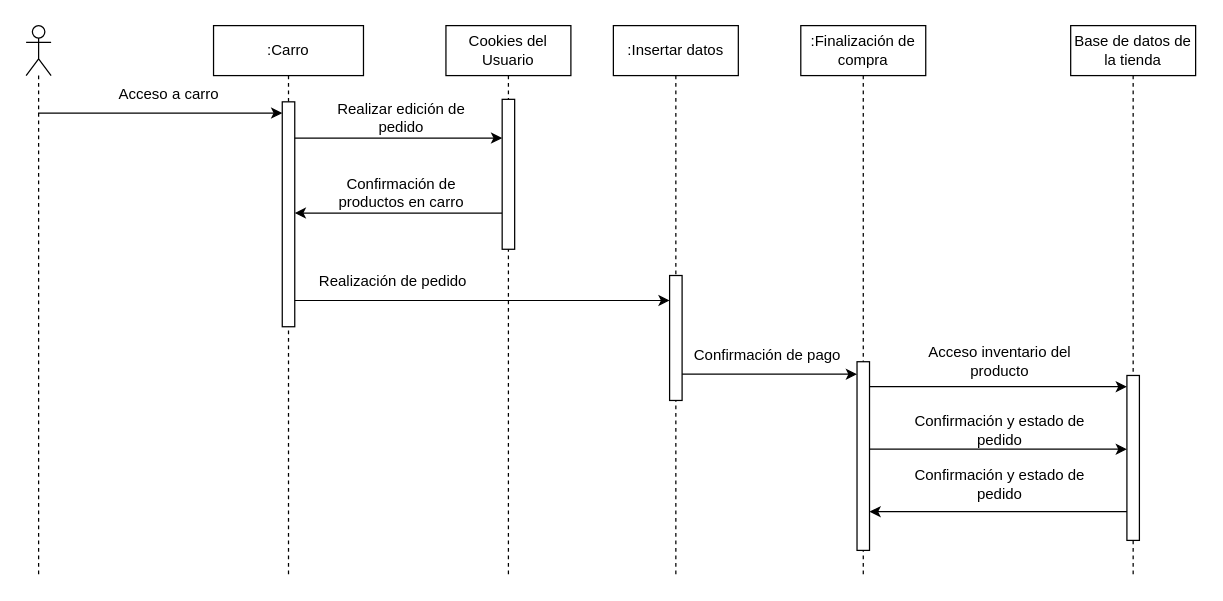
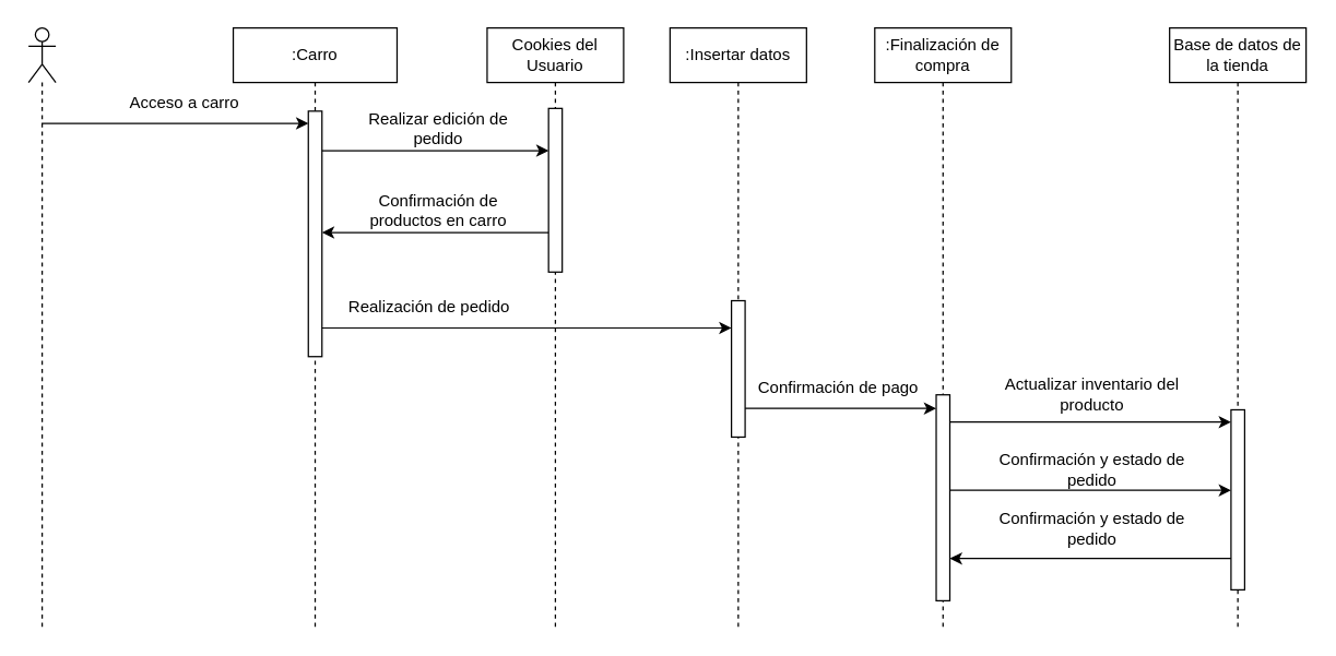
  <mxCell id="0" />
  <mxCell id="1" parent="0" />
  <mxCell id="2" value=":Carro" style="shape=umlLifeline;perimeter=lifelinePerimeter;whiteSpace=wrap;html=1;container=1;dropTarget=0;collapsible=0;recursiveResize=0;outlineConnect=0;portConstraint=eastwest;newEdgeStyle={&quot;edgeStyle&quot;:&quot;elbowEdgeStyle&quot;,&quot;elbow&quot;:&quot;vertical&quot;,&quot;curved&quot;:0,&quot;rounded&quot;:0};" vertex="1" parent="1"><mxGeometry x="170" y="20" width="120" height="439" as="geometry" /></mxCell>
  <mxCell id="3" value="" style="html=1;points=[];perimeter=orthogonalPerimeter;outlineConnect=0;targetShapes=umlLifeline;portConstraint=eastwest;newEdgeStyle={&quot;edgeStyle&quot;:&quot;elbowEdgeStyle&quot;,&quot;elbow&quot;:&quot;vertical&quot;,&quot;curved&quot;:0,&quot;rounded&quot;:0};" vertex="1" parent="2"><mxGeometry x="55" y="61" width="10" height="180" as="geometry" /></mxCell>
  <mxCell id="4" style="edgeStyle=orthogonalEdgeStyle;rounded=0;orthogonalLoop=1;jettySize=auto;html=1;" edge="1" parent="1" source="16" target="3"><mxGeometry relative="1" as="geometry"><mxPoint x="30" y="195.032" as="sourcePoint" /><Array as="points"><mxPoint x="160" y="90" /><mxPoint x="160" y="90" /></Array></mxGeometry></mxCell>
  <mxCell id="5" value="Base de datos de la tienda" style="shape=umlLifeline;perimeter=lifelinePerimeter;whiteSpace=wrap;html=1;container=1;dropTarget=0;collapsible=0;recursiveResize=0;outlineConnect=0;portConstraint=eastwest;newEdgeStyle={&quot;edgeStyle&quot;:&quot;elbowEdgeStyle&quot;,&quot;elbow&quot;:&quot;vertical&quot;,&quot;curved&quot;:0,&quot;rounded&quot;:0};" vertex="1" parent="1"><mxGeometry x="856" y="20" width="100" height="439" as="geometry" /></mxCell>
  <mxCell id="6" value="" style="html=1;points=[];perimeter=orthogonalPerimeter;outlineConnect=0;targetShapes=umlLifeline;portConstraint=eastwest;newEdgeStyle={&quot;edgeStyle&quot;:&quot;elbowEdgeStyle&quot;,&quot;elbow&quot;:&quot;vertical&quot;,&quot;curved&quot;:0,&quot;rounded&quot;:0};" vertex="1" parent="5"><mxGeometry x="45" y="280" width="10" height="132" as="geometry" /></mxCell>
  <mxCell id="7" style="edgeStyle=elbowEdgeStyle;rounded=0;orthogonalLoop=1;jettySize=auto;html=1;elbow=vertical;curved=0;" edge="1" parent="1" source="3" target="28"><mxGeometry relative="1" as="geometry"><Array as="points"><mxPoint x="320" y="110" /></Array></mxGeometry></mxCell>
  <mxCell id="8" value="Acceso a carro" style="text;html=1;strokeColor=none;fillColor=none;align=center;verticalAlign=middle;whiteSpace=wrap;rounded=0;" vertex="1" parent="1"><mxGeometry x="63.5" y="60" width="141" height="30" as="geometry" /></mxCell>
  <mxCell id="9" value="Realizar edición de pedido" style="text;html=1;strokeColor=none;fillColor=none;align=center;verticalAlign=middle;whiteSpace=wrap;rounded=0;" vertex="1" parent="1"><mxGeometry x="250" y="79" width="141" height="30" as="geometry" /></mxCell>
  <mxCell id="10" style="edgeStyle=elbowEdgeStyle;rounded=0;orthogonalLoop=1;jettySize=auto;html=1;elbow=vertical;curved=0;" edge="1" parent="1" source="28" target="3"><mxGeometry relative="1" as="geometry"><mxPoint x="320" y="220" as="sourcePoint" /><mxPoint x="310" y="200" as="targetPoint" /><Array as="points"><mxPoint x="320" y="170" /></Array></mxGeometry></mxCell>
  <mxCell id="11" value="Confirmación de productos en carro" style="text;html=1;strokeColor=none;fillColor=none;align=center;verticalAlign=middle;whiteSpace=wrap;rounded=0;" vertex="1" parent="1"><mxGeometry x="250" y="139" width="141" height="30" as="geometry" /></mxCell>
  <mxCell id="12" value=":Insertar datos" style="shape=umlLifeline;perimeter=lifelinePerimeter;whiteSpace=wrap;html=1;container=1;dropTarget=0;collapsible=0;recursiveResize=0;outlineConnect=0;portConstraint=eastwest;newEdgeStyle={&quot;edgeStyle&quot;:&quot;elbowEdgeStyle&quot;,&quot;elbow&quot;:&quot;vertical&quot;,&quot;curved&quot;:0,&quot;rounded&quot;:0};" vertex="1" parent="1"><mxGeometry x="490" y="20" width="100" height="439" as="geometry" /></mxCell>
  <mxCell id="13" value="" style="html=1;points=[];perimeter=orthogonalPerimeter;outlineConnect=0;targetShapes=umlLifeline;portConstraint=eastwest;newEdgeStyle={&quot;edgeStyle&quot;:&quot;elbowEdgeStyle&quot;,&quot;elbow&quot;:&quot;vertical&quot;,&quot;curved&quot;:0,&quot;rounded&quot;:0};" vertex="1" parent="12"><mxGeometry x="45" y="200" width="10" height="100" as="geometry" /></mxCell>
  <mxCell id="14" style="edgeStyle=elbowEdgeStyle;rounded=0;orthogonalLoop=1;jettySize=auto;html=1;elbow=vertical;curved=0;" edge="1" parent="1" source="3" target="13"><mxGeometry relative="1" as="geometry"><Array as="points"><mxPoint x="420" y="240" /></Array></mxGeometry></mxCell>
  <mxCell id="15" value="Realización de pedido&amp;nbsp;" style="text;html=1;strokeColor=none;fillColor=none;align=center;verticalAlign=middle;whiteSpace=wrap;rounded=0;" vertex="1" parent="1"><mxGeometry x="245" y="210" width="141" height="30" as="geometry" /></mxCell>
  <mxCell id="16" value="" style="shape=umlLifeline;perimeter=lifelinePerimeter;whiteSpace=wrap;html=1;container=1;dropTarget=0;collapsible=0;recursiveResize=0;outlineConnect=0;portConstraint=eastwest;newEdgeStyle={&quot;edgeStyle&quot;:&quot;elbowEdgeStyle&quot;,&quot;elbow&quot;:&quot;vertical&quot;,&quot;curved&quot;:0,&quot;rounded&quot;:0};participant=umlActor;" vertex="1" parent="1"><mxGeometry x="20" y="20" width="20" height="439" as="geometry" /></mxCell>
  <mxCell id="17" value=":Finalización de compra" style="shape=umlLifeline;perimeter=lifelinePerimeter;whiteSpace=wrap;html=1;container=1;dropTarget=0;collapsible=0;recursiveResize=0;outlineConnect=0;portConstraint=eastwest;newEdgeStyle={&quot;edgeStyle&quot;:&quot;elbowEdgeStyle&quot;,&quot;elbow&quot;:&quot;vertical&quot;,&quot;curved&quot;:0,&quot;rounded&quot;:0};" vertex="1" parent="1"><mxGeometry x="640" y="20" width="100" height="439" as="geometry" /></mxCell>
  <mxCell id="18" value="" style="html=1;points=[];perimeter=orthogonalPerimeter;outlineConnect=0;targetShapes=umlLifeline;portConstraint=eastwest;newEdgeStyle={&quot;edgeStyle&quot;:&quot;elbowEdgeStyle&quot;,&quot;elbow&quot;:&quot;vertical&quot;,&quot;curved&quot;:0,&quot;rounded&quot;:0};" vertex="1" parent="17"><mxGeometry x="45" y="269" width="10" height="151" as="geometry" /></mxCell>
  <mxCell id="19" style="edgeStyle=elbowEdgeStyle;rounded=0;orthogonalLoop=1;jettySize=auto;html=1;elbow=vertical;curved=0;" edge="1" parent="1" source="13" target="18"><mxGeometry relative="1" as="geometry"><Array as="points"><mxPoint x="630" y="299" /></Array></mxGeometry></mxCell>
  <mxCell id="20" value="Confirmación de pago" style="text;html=1;strokeColor=none;fillColor=none;align=center;verticalAlign=middle;whiteSpace=wrap;rounded=0;" vertex="1" parent="1"><mxGeometry x="543" y="269" width="141" height="30" as="geometry" /></mxCell>
  <mxCell id="21" style="edgeStyle=elbowEdgeStyle;rounded=0;orthogonalLoop=1;jettySize=auto;html=1;elbow=vertical;curved=0;" edge="1" parent="1" source="18" target="6"><mxGeometry relative="1" as="geometry"><Array as="points"><mxPoint x="820" y="359" /><mxPoint x="820" y="309" /><mxPoint x="810" y="319" /></Array></mxGeometry></mxCell>
  <mxCell id="22" value="Confirmación y estado de pedido" style="text;html=1;strokeColor=none;fillColor=none;align=center;verticalAlign=middle;whiteSpace=wrap;rounded=0;" vertex="1" parent="1"><mxGeometry x="729" y="329" width="141" height="30" as="geometry" /></mxCell>
  <mxCell id="23" style="edgeStyle=elbowEdgeStyle;rounded=0;orthogonalLoop=1;jettySize=auto;html=1;elbow=vertical;curved=0;" edge="1" parent="1" source="6" target="18"><mxGeometry relative="1" as="geometry"><Array as="points"><mxPoint x="710" y="409" /><mxPoint x="880" y="369" /><mxPoint x="790" y="349" /></Array></mxGeometry></mxCell>
  <mxCell id="24" value="Confirmación y estado de pedido" style="text;html=1;strokeColor=none;fillColor=none;align=center;verticalAlign=middle;whiteSpace=wrap;rounded=0;" vertex="1" parent="1"><mxGeometry x="729" y="372" width="141" height="30" as="geometry" /></mxCell>
  <mxCell id="25" style="edgeStyle=elbowEdgeStyle;rounded=0;orthogonalLoop=1;jettySize=auto;html=1;elbow=vertical;curved=0;" edge="1" parent="1" source="18" target="6"><mxGeometry relative="1" as="geometry"><mxPoint x="690" y="309" as="sourcePoint" /><mxPoint x="902" y="309" as="targetPoint" /><Array as="points"><mxPoint x="821" y="309" /><mxPoint x="821" y="259" /><mxPoint x="811" y="269" /></Array></mxGeometry></mxCell>
- <mxCell id="26" value="Acceso inventario del producto" style="text;html=1;strokeColor=none;fillColor=none;align=center;verticalAlign=middle;whiteSpace=wrap;rounded=0;" vertex="1" parent="1"><mxGeometry x="729" y="274" width="141" height="30" as="geometry" /></mxCell>
+ <mxCell id="26" value="Actualizar inventario del producto" style="text;html=1;strokeColor=none;fillColor=none;align=center;verticalAlign=middle;whiteSpace=wrap;rounded=0;" vertex="1" parent="1"><mxGeometry x="729" y="274" width="141" height="30" as="geometry" /></mxCell>
  <mxCell id="27" value="Cookies del Usuario" style="shape=umlLifeline;perimeter=lifelinePerimeter;whiteSpace=wrap;html=1;container=1;dropTarget=0;collapsible=0;recursiveResize=0;outlineConnect=0;portConstraint=eastwest;newEdgeStyle={&quot;edgeStyle&quot;:&quot;elbowEdgeStyle&quot;,&quot;elbow&quot;:&quot;vertical&quot;,&quot;curved&quot;:0,&quot;rounded&quot;:0};" vertex="1" parent="1"><mxGeometry x="356" y="20" width="100" height="439" as="geometry" /></mxCell>
  <mxCell id="28" value="" style="html=1;points=[];perimeter=orthogonalPerimeter;outlineConnect=0;targetShapes=umlLifeline;portConstraint=eastwest;newEdgeStyle={&quot;edgeStyle&quot;:&quot;elbowEdgeStyle&quot;,&quot;elbow&quot;:&quot;vertical&quot;,&quot;curved&quot;:0,&quot;rounded&quot;:0};" vertex="1" parent="27"><mxGeometry x="45" y="59" width="10" height="120" as="geometry" /></mxCell>
